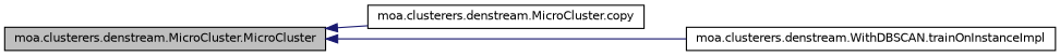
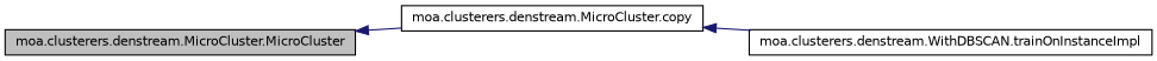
  digraph {
    rankdir=LR
    node [color=black fillcolor=white fontname=Helvetica fontsize=10 shape=record style=filled]
    edge [color=midnightblue dir=back fontname=Helvetica fontsize=10 labelfontname=Helvetica labelfontsize=10 style=solid]
    n1 [fillcolor=grey75 fontcolor=black height=0.2 label="moa.clusterers.denstream.MicroCluster.MicroCluster" width=0.4]
    n2 [height=0.2 label="moa.clusterers.denstream.MicroCluster.copy" width=0.4]
    n3 [height=0.2 label="moa.clusterers.denstream.WithDBSCAN.trainOnInstanceImpl" width=0.4]
    n1 -> n2
-   n1 -> n3
+   n2 -> n3
  }
